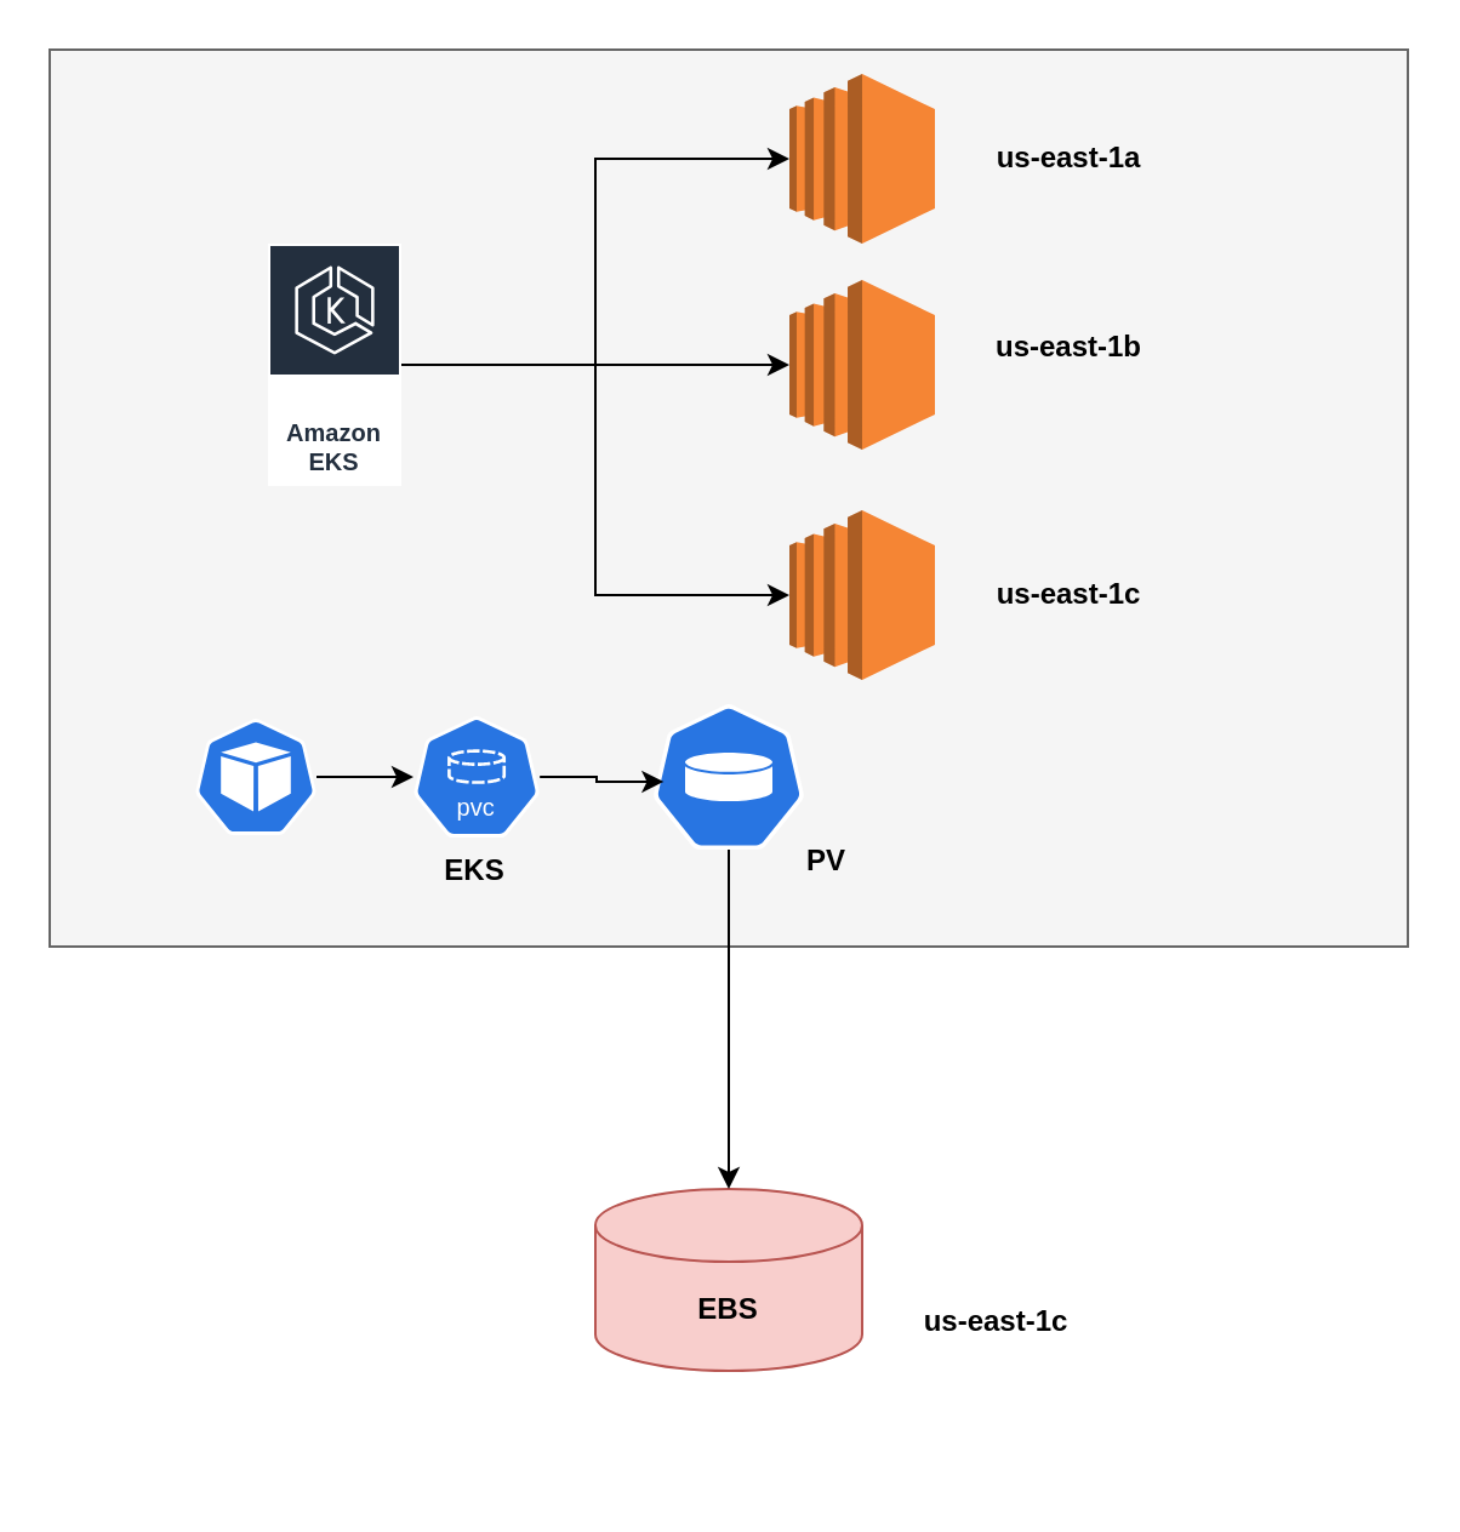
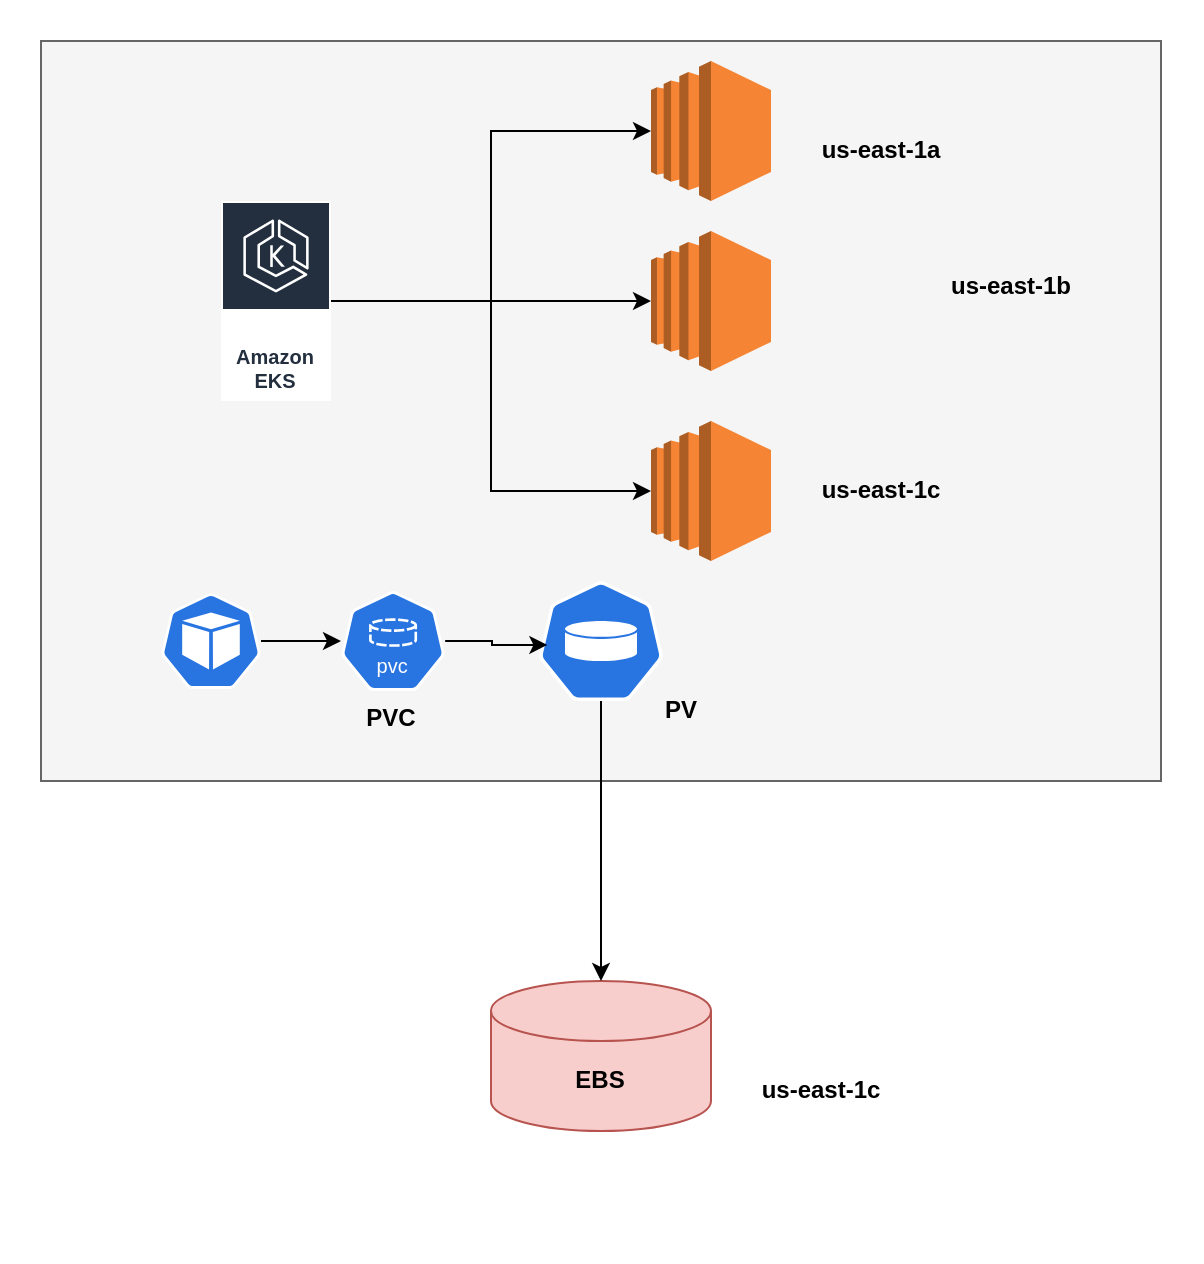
  <mxCell id="0" />
  <mxCell id="1" parent="0" />
  <mxCell id="2" value="" style="group" vertex="1" connectable="0" parent="1"><mxGeometry x="20" y="20" width="560" height="590" as="geometry" /></mxCell>
  <mxCell id="3" value="" style="rounded=0;whiteSpace=wrap;html=1;fillColor=#f5f5f5;strokeColor=#666666;fontColor=#333333;" parent="2" vertex="1"><mxGeometry width="560" height="370" as="geometry" /></mxCell>
  <mxCell id="4" style="edgeStyle=orthogonalEdgeStyle;rounded=0;orthogonalLoop=1;jettySize=auto;html=1;" parent="2" source="5" target="7" edge="1"><mxGeometry relative="1" as="geometry" /></mxCell>
  <mxCell id="5" value="Amazon EKS" style="sketch=0;outlineConnect=0;fontColor=#232F3E;gradientColor=none;strokeColor=#ffffff;fillColor=#232F3E;dashed=0;verticalLabelPosition=middle;verticalAlign=bottom;align=center;html=1;whiteSpace=wrap;fontSize=10;fontStyle=1;spacing=3;shape=mxgraph.aws4.productIcon;prIcon=mxgraph.aws4.eks;" parent="2" vertex="1"><mxGeometry x="90" y="80" width="55" height="100" as="geometry" /></mxCell>
  <mxCell id="6" value="" style="outlineConnect=0;dashed=0;verticalLabelPosition=bottom;verticalAlign=top;align=center;html=1;shape=mxgraph.aws3.ec2;fillColor=#F58534;gradientColor=none;" parent="2" vertex="1"><mxGeometry x="305" y="10" width="60" height="70" as="geometry" /></mxCell>
  <mxCell id="7" value="" style="outlineConnect=0;dashed=0;verticalLabelPosition=bottom;verticalAlign=top;align=center;html=1;shape=mxgraph.aws3.ec2;fillColor=#F58534;gradientColor=none;" parent="2" vertex="1"><mxGeometry x="305" y="95" width="60" height="70" as="geometry" /></mxCell>
  <mxCell id="8" value="" style="outlineConnect=0;dashed=0;verticalLabelPosition=bottom;verticalAlign=top;align=center;html=1;shape=mxgraph.aws3.ec2;fillColor=#F58534;gradientColor=none;" parent="2" vertex="1"><mxGeometry x="305" y="190" width="60" height="70" as="geometry" /></mxCell>
  <mxCell id="9" style="edgeStyle=orthogonalEdgeStyle;rounded=0;orthogonalLoop=1;jettySize=auto;html=1;entryX=0;entryY=0.5;entryDx=0;entryDy=0;entryPerimeter=0;" parent="2" source="5" target="6" edge="1"><mxGeometry relative="1" as="geometry" /></mxCell>
  <mxCell id="10" style="edgeStyle=orthogonalEdgeStyle;rounded=0;orthogonalLoop=1;jettySize=auto;html=1;entryX=0;entryY=0.5;entryDx=0;entryDy=0;entryPerimeter=0;" parent="2" source="5" target="8" edge="1"><mxGeometry relative="1" as="geometry" /></mxCell>
  <mxCell id="11" value="&lt;b&gt;EBS&lt;/b&gt;" style="shape=cylinder3;whiteSpace=wrap;html=1;boundedLbl=1;backgroundOutline=1;size=15;fillColor=#f8cecc;strokeColor=#b85450;" parent="2" vertex="1"><mxGeometry x="225" y="470" width="110" height="75" as="geometry" /></mxCell>
  <mxCell id="12" style="edgeStyle=orthogonalEdgeStyle;rounded=0;orthogonalLoop=1;jettySize=auto;html=1;entryX=0.5;entryY=0;entryDx=0;entryDy=0;entryPerimeter=0;exitX=0.5;exitY=1;exitDx=0;exitDy=0;exitPerimeter=0;" parent="2" source="17" target="11" edge="1"><mxGeometry relative="1" as="geometry" /></mxCell>
  <mxCell id="13" value="&lt;b&gt;us-east-1c&lt;/b&gt;" style="text;html=1;align=center;verticalAlign=middle;resizable=0;points=[];autosize=1;strokeColor=none;fillColor=none;" parent="2" vertex="1"><mxGeometry x="380" y="210" width="80" height="30" as="geometry" /></mxCell>
- <mxCell id="14" value="&lt;b&gt;us-east-1b&lt;/b&gt;" style="text;html=1;align=center;verticalAlign=middle;resizable=0;points=[];autosize=1;strokeColor=none;fillColor=none;" parent="2" vertex="1"><mxGeometry x="380" y="108" width="80" height="30" as="geometry" /></mxCell>
- <mxCell id="15" value="&lt;b&gt;us-east-1a&lt;/b&gt;" style="text;html=1;align=center;verticalAlign=middle;resizable=0;points=[];autosize=1;strokeColor=none;fillColor=none;" parent="2" vertex="1"><mxGeometry x="380" y="30" width="80" height="30" as="geometry" /></mxCell>
+ <mxCell id="14" value="&lt;b&gt;us-east-1b&lt;/b&gt;" style="text;html=1;align=center;verticalAlign=middle;resizable=0;points=[];autosize=1;strokeColor=none;fillColor=none;" parent="2" vertex="1"><mxGeometry x="445" y="108" width="80" height="30" as="geometry" /></mxCell>
+ <mxCell id="15" value="&lt;b&gt;us-east-1a&lt;/b&gt;" style="text;html=1;align=center;verticalAlign=middle;resizable=0;points=[];autosize=1;strokeColor=none;fillColor=none;" parent="2" vertex="1"><mxGeometry x="380" y="40" width="80" height="30" as="geometry" /></mxCell>
  <mxCell id="16" value="&lt;b&gt;us-east-1c&lt;/b&gt;" style="text;html=1;align=center;verticalAlign=middle;resizable=0;points=[];autosize=1;strokeColor=none;fillColor=none;" parent="2" vertex="1"><mxGeometry x="350" y="510" width="80" height="30" as="geometry" /></mxCell>
  <mxCell id="17" value="" style="aspect=fixed;sketch=0;html=1;dashed=0;whitespace=wrap;verticalLabelPosition=bottom;verticalAlign=top;fillColor=#2875E2;strokeColor=#ffffff;points=[[0.005,0.63,0],[0.1,0.2,0],[0.9,0.2,0],[0.5,0,0],[0.995,0.63,0],[0.72,0.99,0],[0.5,1,0],[0.28,0.99,0]];shape=mxgraph.kubernetes.icon2;prIcon=pv" parent="2" vertex="1"><mxGeometry x="248.75" y="270" width="62.5" height="60" as="geometry" /></mxCell>
  <mxCell id="18" value="&lt;b&gt;PV&lt;/b&gt;" style="text;html=1;align=center;verticalAlign=middle;resizable=0;points=[];autosize=1;strokeColor=none;fillColor=none;" parent="2" vertex="1"><mxGeometry x="300" y="320" width="40" height="30" as="geometry" /></mxCell>
  <mxCell id="19" value="" style="aspect=fixed;sketch=0;html=1;dashed=0;whitespace=wrap;verticalLabelPosition=bottom;verticalAlign=top;fillColor=#2875E2;strokeColor=#ffffff;points=[[0.005,0.63,0],[0.1,0.2,0],[0.9,0.2,0],[0.5,0,0],[0.995,0.63,0],[0.72,0.99,0],[0.5,1,0],[0.28,0.99,0]];shape=mxgraph.kubernetes.icon2;kubernetesLabel=1;prIcon=pvc" parent="2" vertex="1"><mxGeometry x="150" y="275" width="52.08" height="50" as="geometry" /></mxCell>
  <mxCell id="20" style="edgeStyle=orthogonalEdgeStyle;rounded=0;orthogonalLoop=1;jettySize=auto;html=1;entryX=0.071;entryY=0.533;entryDx=0;entryDy=0;entryPerimeter=0;" parent="2" source="19" target="17" edge="1"><mxGeometry relative="1" as="geometry" /></mxCell>
  <mxCell id="21" style="edgeStyle=orthogonalEdgeStyle;rounded=0;orthogonalLoop=1;jettySize=auto;html=1;" parent="2" source="22" target="19" edge="1"><mxGeometry relative="1" as="geometry" /></mxCell>
  <mxCell id="22" value="" style="aspect=fixed;sketch=0;html=1;dashed=0;whitespace=wrap;verticalLabelPosition=bottom;verticalAlign=top;fillColor=#2875E2;strokeColor=#ffffff;points=[[0.005,0.63,0],[0.1,0.2,0],[0.9,0.2,0],[0.5,0,0],[0.995,0.63,0],[0.72,0.99,0],[0.5,1,0],[0.28,0.99,0]];shape=mxgraph.kubernetes.icon2;prIcon=pod" parent="2" vertex="1"><mxGeometry x="60" y="276" width="50" height="48" as="geometry" /></mxCell>
- <mxCell id="23" value="&lt;b&gt;EKS&lt;/b&gt;" style="text;html=1;align=center;verticalAlign=middle;resizable=0;points=[];autosize=1;strokeColor=none;fillColor=none;" parent="2" vertex="1"><mxGeometry x="150" y="324" width="50" height="30" as="geometry" /></mxCell>
+ <mxCell id="23" value="&lt;b&gt;PVC&lt;/b&gt;" style="text;html=1;align=center;verticalAlign=middle;resizable=0;points=[];autosize=1;strokeColor=none;fillColor=none;" parent="2" vertex="1"><mxGeometry x="150" y="324" width="50" height="30" as="geometry" /></mxCell>
